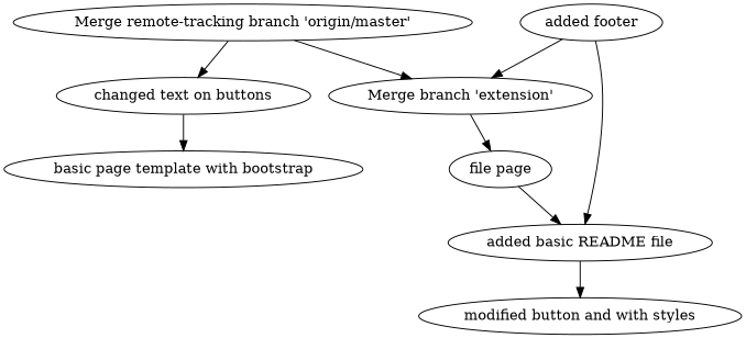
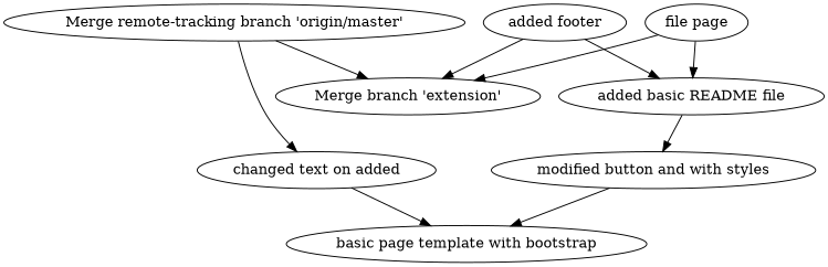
  digraph {
    "Merge remote-tracking branch 'origin/master'"
    "Merge branch 'extension'"
-   "changed text on buttons"
+   "changed text on buttons" [label="changed text on added"]
    n4 [label="file page"]
    "basic page template with bootstrap"
    "added footer"
    "added basic README file"
    n8 [label="modified button and with styles"]
    "Merge remote-tracking branch 'origin/master'" -> "Merge branch 'extension'"
    "Merge remote-tracking branch 'origin/master'" -> "changed text on buttons"
-   "Merge branch 'extension'" -> n4
+   n4 -> "Merge branch 'extension'"
    "changed text on buttons" -> "basic page template with bootstrap"
    n4 -> "added basic README file"
    "added footer" -> "Merge branch 'extension'"
    "added footer" -> "added basic README file"
    "added basic README file" -> n8
+   n8 -> "basic page template with bootstrap"
  }
